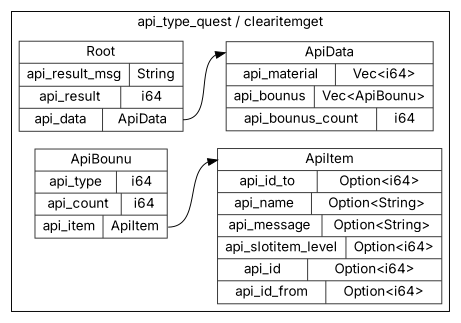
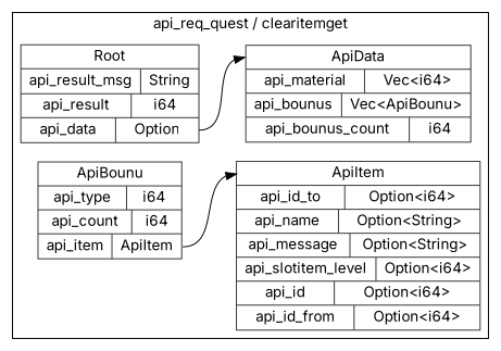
  digraph {
    fontname=Inter
    rankdir=LR
    node [color=gray20 fontname=Inter shape=record style=solid]
    edge [fontname=Inter]
    n1 [label="<ApiItem> ApiItem  | { api_id_to | <api_id_to> Option\<i64\> } | { api_name | <api_name> Option\<String\> } | { api_message | <api_message> Option\<String\> } | { api_slotitem_level | <api_slotitem_level> Option\<i64\> } | { api_id | <api_id> Option\<i64\> } | { api_id_from | <api_id_from> Option\<i64\> }"]
-   n2 [label="<Root> Root  | { api_result_msg | <api_result_msg> String } | { api_result | <api_result> i64 } | { api_data | <api_data> ApiData }"]
+   n2 [label="<Root> Root  | { api_result_msg | <api_result_msg> String } | { api_result | <api_result> i64 } | { api_data | <api_data> Option }"]
    n3 [label="<ApiData> ApiData  | { api_material | <api_material> Vec\<i64\> } | { api_bounus | <api_bounus> Vec\<ApiBounu\> } | { api_bounus_count | <api_bounus_count> i64 }"]
    n4 [label="<ApiBounu> ApiBounu  | { api_type | <api_type> i64 } | { api_count | <api_count> i64 } | { api_item | <api_item> ApiItem }"]
    subgraph cluster_1 {
-     label="api_type_quest / clearitemget"
+     label="api_req_quest / clearitemget"
      n1
      n2
      n3
      n4
    }
    n2 -> n3 [headport="ApiData:w" tailport="api_data:e"]
    n4 -> n1 [headport="ApiItem:w" tailport="api_item:e"]
  }
